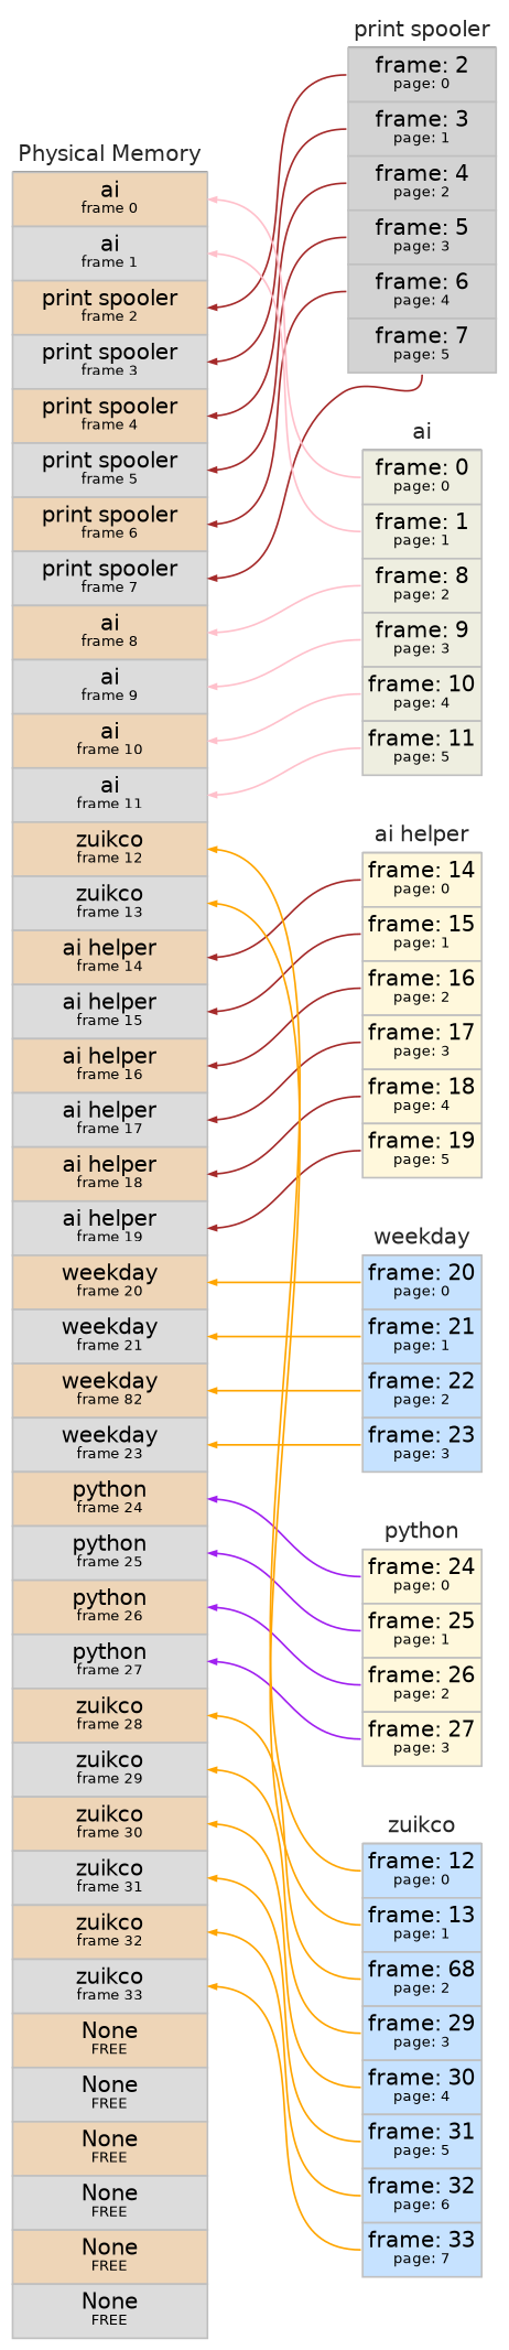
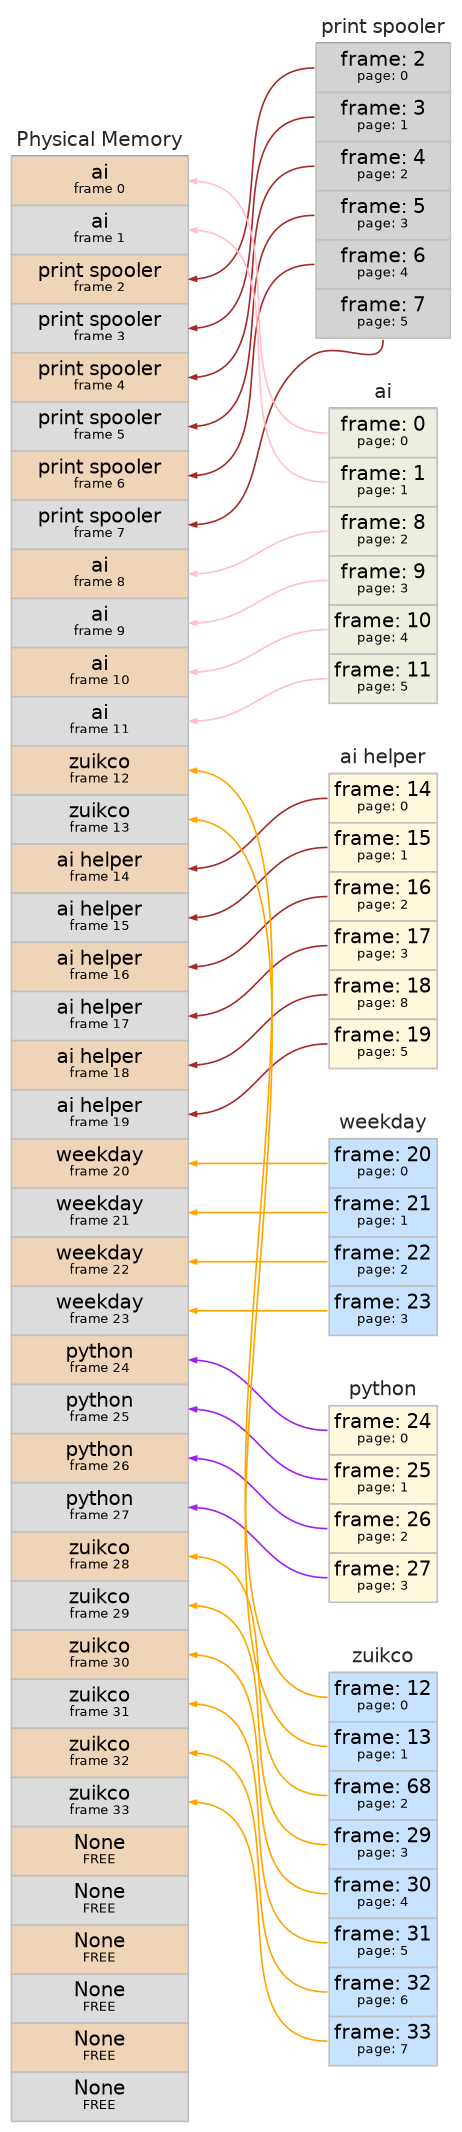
  digraph {
    fontname=x
    rankdir=RL
    ranksep=1.0
    node [fontname=Helvetica fontsize=10 margin="0.04 0.04" shape=none]
    edge [arrowsize=0.4 color=brown tailport=0]
-   n1 [height=0.2 label=<<table border="0.1" cellborder="1" cellspacing="0"><TR><TD sides="b"><font face="helvetica" color="grey15" point-size="12">Physical Memory</font></TD></TR><tr><td align="text" color="grey" bgcolor="bisque2" height="30" width="60" port="0"><font point-size="12">ai</font><br></br><font point-size="8">frame 0</font></td></tr><tr><td align="text" color="grey" bgcolor="gainsboro" height="30" width="60" port="1"><font point-size="12">ai</font><br></br><font point-size="8">frame 1</font></td></tr><tr><td align="text" color="grey" bgcolor="bisque2" height="30" width="60" port="2"><font point-size="12">print spooler</font><br></br><font point-size="8">frame 2</font></td></tr><tr><td align="text" color="grey" bgcolor="gainsboro" height="30" width="60" port="3"><font point-size="12">print spooler</font><br></br><font point-size="8">frame 3</font></td></tr><tr><td align="text" color="grey" bgcolor="bisque2" height="30" width="60" port="4"><font point-size="12">print spooler</font><br></br><font point-size="8">frame 4</font></td></tr><tr><td align="text" color="grey" bgcolor="gainsboro" height="30" width="60" port="5"><font point-size="12">print spooler</font><br></br><font point-size="8">frame 5</font></td></tr><tr><td align="text" color="grey" bgcolor="bisque2" height="30" width="60" port="6"><font point-size="12">print spooler</font><br></br><font point-size="8">frame 6</font></td></tr><tr><td align="text" color="grey" bgcolor="gainsboro" height="30" width="60" port="7"><font point-size="12">print spooler</font><br></br><font point-size="8">frame 7</font></td></tr><tr><td align="text" color="grey" bgcolor="bisque2" height="30" width="60" port="8"><font point-size="12">ai</font><br></br><font point-size="8">frame 8</font></td></tr><tr><td align="text" color="grey" bgcolor="gainsboro" height="30" width="60" port="9"><font point-size="12">ai</font><br></br><font point-size="8">frame 9</font></td></tr><tr><td align="text" color="grey" bgcolor="bisque2" height="30" width="60" port="10"><font point-size="12">ai</font><br></br><font point-size="8">frame 10</font></td></tr><tr><td align="text" color="grey" bgcolor="gainsboro" height="30" width="60" port="11"><font point-size="12">ai</font><br></br><font point-size="8">frame 11</font></td></tr><tr><td align="text" color="grey" bgcolor="bisque2" height="30" width="60" port="12"><font point-size="12">zuikco</font><br></br><font point-size="8">frame 12</font></td></tr><tr><td align="text" color="grey" bgcolor="gainsboro" height="30" width="60" port="13"><font point-size="12">zuikco</font><br></br><font point-size="8">frame 13</font></td></tr><tr><td align="text" color="grey" bgcolor="bisque2" height="30" width="60" port="14"><font point-size="12">ai helper</font><br></br><font point-size="8">frame 14</font></td></tr><tr><td align="text" color="grey" bgcolor="gainsboro" height="30" width="60" port="15"><font point-size="12">ai helper</font><br></br><font point-size="8">frame 15</font></td></tr><tr><td align="text" color="grey" bgcolor="bisque2" height="30" width="60" port="16"><font point-size="12">ai helper</font><br></br><font point-size="8">frame 16</font></td></tr><tr><td align="text" color="grey" bgcolor="gainsboro" height="30" width="60" port="17"><font point-size="12">ai helper</font><br></br><font point-size="8">frame 17</font></td></tr><tr><td align="text" color="grey" bgcolor="bisque2" height="30" width="60" port="18"><font point-size="12">ai helper</font><br></br><font point-size="8">frame 18</font></td></tr><tr><td align="text" color="grey" bgcolor="gainsboro" height="30" width="60" port="19"><font point-size="12">ai helper</font><br></br><font point-size="8">frame 19</font></td></tr><tr><td align="text" color="grey" bgcolor="bisque2" height="30" width="60" port="20"><font point-size="12">weekday</font><br></br><font point-size="8">frame 20</font></td></tr><tr><td align="text" color="grey" bgcolor="gainsboro" height="30" width="60" port="21"><font point-size="12">weekday</font><br></br><font point-size="8">frame 21</font></td></tr><tr><td align="text" color="grey" bgcolor="bisque2" height="30" width="60" port="22"><font point-size="12">weekday</font><br></br><font point-size="8">frame 82</font></td></tr><tr><td align="text" color="grey" bgcolor="gainsboro" height="30" width="60" port="23"><font point-size="12">weekday</font><br></br><font point-size="8">frame 23</font></td></tr><tr><td align="text" color="grey" bgcolor="bisque2" height="30" width="60" port="24"><font point-size="12">python</font><br></br><font point-size="8">frame 24</font></td></tr><tr><td align="text" color="grey" bgcolor="gainsboro" height="30" width="60" port="25"><font point-size="12">python</font><br></br><font point-size="8">frame 25</font></td></tr><tr><td align="text" color="grey" bgcolor="bisque2" height="30" width="60" port="26"><font point-size="12">python</font><br></br><font point-size="8">frame 26</font></td></tr><tr><td align="text" color="grey" bgcolor="gainsboro" height="30" width="60" port="27"><font point-size="12">python</font><br></br><font point-size="8">frame 27</font></td></tr><tr><td align="text" color="grey" bgcolor="bisque2" height="30" width="60" port="28"><font point-size="12">zuikco</font><br></br><font point-size="8">frame 28</font></td></tr><tr><td align="text" color="grey" bgcolor="gainsboro" height="30" width="60" port="29"><font point-size="12">zuikco</font><br></br><font point-size="8">frame 29</font></td></tr><tr><td align="text" color="grey" bgcolor="bisque2" height="30" width="60" port="30"><font point-size="12">zuikco</font><br></br><font point-size="8">frame 30</font></td></tr><tr><td align="text" color="grey" bgcolor="gainsboro" height="30" width="60" port="31"><font point-size="12">zuikco</font><br></br><font point-size="8">frame 31</font></td></tr><tr><td align="text" color="grey" bgcolor="bisque2" height="30" width="60" port="32"><font point-size="12">zuikco</font><br></br><font point-size="8">frame 32</font></td></tr><tr><td align="text" color="grey" bgcolor="gainsboro" height="30" width="60" port="33"><font point-size="12">zuikco</font><br></br><font point-size="8">frame 33</font></td></tr><tr><td align="text" color="grey" bgcolor="bisque2" height="30" width="60" port="34"><font point-size="12">None</font><br></br><font point-size="8">FREE</font></td></tr><tr><td align="text" color="grey" bgcolor="gainsboro" height="30" width="60" port="35"><font point-size="12">None</font><br></br><font point-size="8">FREE</font></td></tr><tr><td align="text" color="grey" bgcolor="bisque2" height="30" width="60" port="36"><font point-size="12">None</font><br></br><font point-size="8">FREE</font></td></tr><tr><td align="text" color="grey" bgcolor="gainsboro" height="30" width="60" port="37"><font point-size="12">None</font><br></br><font point-size="8">FREE</font></td></tr><tr><td align="text" color="grey" bgcolor="bisque2" height="30" width="60" port="38"><font point-size="12">None</font><br></br><font point-size="8">FREE</font></td></tr><tr><td align="text" color="grey" bgcolor="gainsboro" height="30" width="60" port="39"><font point-size="12">None</font><br></br><font point-size="8">FREE</font></td></tr></table>> width=0.4]
+   n1 [height=0.2 label=<<table border="0.1" cellborder="1" cellspacing="0"><TR><TD sides="b"><font face="helvetica" color="grey15" point-size="12">Physical Memory</font></TD></TR><tr><td align="text" color="grey" bgcolor="bisque2" height="30" width="60" port="0"><font point-size="12">ai</font><br></br><font point-size="8">frame 0</font></td></tr><tr><td align="text" color="grey" bgcolor="gainsboro" height="30" width="60" port="1"><font point-size="12">ai</font><br></br><font point-size="8">frame 1</font></td></tr><tr><td align="text" color="grey" bgcolor="bisque2" height="30" width="60" port="2"><font point-size="12">print spooler</font><br></br><font point-size="8">frame 2</font></td></tr><tr><td align="text" color="grey" bgcolor="gainsboro" height="30" width="60" port="3"><font point-size="12">print spooler</font><br></br><font point-size="8">frame 3</font></td></tr><tr><td align="text" color="grey" bgcolor="bisque2" height="30" width="60" port="4"><font point-size="12">print spooler</font><br></br><font point-size="8">frame 4</font></td></tr><tr><td align="text" color="grey" bgcolor="gainsboro" height="30" width="60" port="5"><font point-size="12">print spooler</font><br></br><font point-size="8">frame 5</font></td></tr><tr><td align="text" color="grey" bgcolor="bisque2" height="30" width="60" port="6"><font point-size="12">print spooler</font><br></br><font point-size="8">frame 6</font></td></tr><tr><td align="text" color="grey" bgcolor="gainsboro" height="30" width="60" port="7"><font point-size="12">print spooler</font><br></br><font point-size="8">frame 7</font></td></tr><tr><td align="text" color="grey" bgcolor="bisque2" height="30" width="60" port="8"><font point-size="12">ai</font><br></br><font point-size="8">frame 8</font></td></tr><tr><td align="text" color="grey" bgcolor="gainsboro" height="30" width="60" port="9"><font point-size="12">ai</font><br></br><font point-size="8">frame 9</font></td></tr><tr><td align="text" color="grey" bgcolor="bisque2" height="30" width="60" port="10"><font point-size="12">ai</font><br></br><font point-size="8">frame 10</font></td></tr><tr><td align="text" color="grey" bgcolor="gainsboro" height="30" width="60" port="11"><font point-size="12">ai</font><br></br><font point-size="8">frame 11</font></td></tr><tr><td align="text" color="grey" bgcolor="bisque2" height="30" width="60" port="12"><font point-size="12">zuikco</font><br></br><font point-size="8">frame 12</font></td></tr><tr><td align="text" color="grey" bgcolor="gainsboro" height="30" width="60" port="13"><font point-size="12">zuikco</font><br></br><font point-size="8">frame 13</font></td></tr><tr><td align="text" color="grey" bgcolor="bisque2" height="30" width="60" port="14"><font point-size="12">ai helper</font><br></br><font point-size="8">frame 14</font></td></tr><tr><td align="text" color="grey" bgcolor="gainsboro" height="30" width="60" port="15"><font point-size="12">ai helper</font><br></br><font point-size="8">frame 15</font></td></tr><tr><td align="text" color="grey" bgcolor="bisque2" height="30" width="60" port="16"><font point-size="12">ai helper</font><br></br><font point-size="8">frame 16</font></td></tr><tr><td align="text" color="grey" bgcolor="gainsboro" height="30" width="60" port="17"><font point-size="12">ai helper</font><br></br><font point-size="8">frame 17</font></td></tr><tr><td align="text" color="grey" bgcolor="bisque2" height="30" width="60" port="18"><font point-size="12">ai helper</font><br></br><font point-size="8">frame 18</font></td></tr><tr><td align="text" color="grey" bgcolor="gainsboro" height="30" width="60" port="19"><font point-size="12">ai helper</font><br></br><font point-size="8">frame 19</font></td></tr><tr><td align="text" color="grey" bgcolor="bisque2" height="30" width="60" port="20"><font point-size="12">weekday</font><br></br><font point-size="8">frame 20</font></td></tr><tr><td align="text" color="grey" bgcolor="gainsboro" height="30" width="60" port="21"><font point-size="12">weekday</font><br></br><font point-size="8">frame 21</font></td></tr><tr><td align="text" color="grey" bgcolor="bisque2" height="30" width="60" port="22"><font point-size="12">weekday</font><br></br><font point-size="8">frame 22</font></td></tr><tr><td align="text" color="grey" bgcolor="gainsboro" height="30" width="60" port="23"><font point-size="12">weekday</font><br></br><font point-size="8">frame 23</font></td></tr><tr><td align="text" color="grey" bgcolor="bisque2" height="30" width="60" port="24"><font point-size="12">python</font><br></br><font point-size="8">frame 24</font></td></tr><tr><td align="text" color="grey" bgcolor="gainsboro" height="30" width="60" port="25"><font point-size="12">python</font><br></br><font point-size="8">frame 25</font></td></tr><tr><td align="text" color="grey" bgcolor="bisque2" height="30" width="60" port="26"><font point-size="12">python</font><br></br><font point-size="8">frame 26</font></td></tr><tr><td align="text" color="grey" bgcolor="gainsboro" height="30" width="60" port="27"><font point-size="12">python</font><br></br><font point-size="8">frame 27</font></td></tr><tr><td align="text" color="grey" bgcolor="bisque2" height="30" width="60" port="28"><font point-size="12">zuikco</font><br></br><font point-size="8">frame 28</font></td></tr><tr><td align="text" color="grey" bgcolor="gainsboro" height="30" width="60" port="29"><font point-size="12">zuikco</font><br></br><font point-size="8">frame 29</font></td></tr><tr><td align="text" color="grey" bgcolor="bisque2" height="30" width="60" port="30"><font point-size="12">zuikco</font><br></br><font point-size="8">frame 30</font></td></tr><tr><td align="text" color="grey" bgcolor="gainsboro" height="30" width="60" port="31"><font point-size="12">zuikco</font><br></br><font point-size="8">frame 31</font></td></tr><tr><td align="text" color="grey" bgcolor="bisque2" height="30" width="60" port="32"><font point-size="12">zuikco</font><br></br><font point-size="8">frame 32</font></td></tr><tr><td align="text" color="grey" bgcolor="gainsboro" height="30" width="60" port="33"><font point-size="12">zuikco</font><br></br><font point-size="8">frame 33</font></td></tr><tr><td align="text" color="grey" bgcolor="bisque2" height="30" width="60" port="34"><font point-size="12">None</font><br></br><font point-size="8">FREE</font></td></tr><tr><td align="text" color="grey" bgcolor="gainsboro" height="30" width="60" port="35"><font point-size="12">None</font><br></br><font point-size="8">FREE</font></td></tr><tr><td align="text" color="grey" bgcolor="bisque2" height="30" width="60" port="36"><font point-size="12">None</font><br></br><font point-size="8">FREE</font></td></tr><tr><td align="text" color="grey" bgcolor="gainsboro" height="30" width="60" port="37"><font point-size="12">None</font><br></br><font point-size="8">FREE</font></td></tr><tr><td align="text" color="grey" bgcolor="bisque2" height="30" width="60" port="38"><font point-size="12">None</font><br></br><font point-size="8">FREE</font></td></tr><tr><td align="text" color="grey" bgcolor="gainsboro" height="30" width="60" port="39"><font point-size="12">None</font><br></br><font point-size="8">FREE</font></td></tr></table>> width=0.4]
    n2 [height=0.2 label=<<table border="0.1" cellborder="1" cellspacing="0"><TR><TD sides="b"><font face="helvetica" color="grey15" point-size="12">print spooler</font></TD></TR><tr><td align="text" color="grey" bgcolor="lightgrey" height="30" width="60" port="0"><font point-size="12">frame: 2</font><br></br><font point-size="8">page: 0</font></td></tr><tr><td align="text" color="grey" bgcolor="lightgrey" height="30" width="60" port="1"><font point-size="12">frame: 3</font><br></br><font point-size="8">page: 1</font></td></tr><tr><td align="text" color="grey" bgcolor="lightgrey" height="30" width="60" port="2"><font point-size="12">frame: 4</font><br></br><font point-size="8">page: 2</font></td></tr><tr><td align="text" color="grey" bgcolor="lightgrey" height="30" width="60" port="3"><font point-size="12">frame: 5</font><br></br><font point-size="8">page: 3</font></td></tr><tr><td align="text" color="grey" bgcolor="lightgrey" height="30" width="60" port="4"><font point-size="12">frame: 6</font><br></br><font point-size="8">page: 4</font></td></tr><tr><td align="text" color="grey" bgcolor="lightgrey" height="30" width="60" port="5"><font point-size="12">frame: 7</font><br></br><font point-size="8">page: 5</font></td></tr></table>> width=0.4]
-   n3 [height=0.2 label=<<table border="0.1" cellborder="1" cellspacing="0"><TR><TD sides="b"><font face="helvetica" color="grey15" point-size="12">ai helper</font></TD></TR><tr><td align="text" color="grey" bgcolor="cornsilk" height="30" width="60" port="0"><font point-size="12">frame: 14</font><br></br><font point-size="8">page: 0</font></td></tr><tr><td align="text" color="grey" bgcolor="cornsilk" height="30" width="60" port="1"><font point-size="12">frame: 15</font><br></br><font point-size="8">page: 1</font></td></tr><tr><td align="text" color="grey" bgcolor="cornsilk" height="30" width="60" port="2"><font point-size="12">frame: 16</font><br></br><font point-size="8">page: 2</font></td></tr><tr><td align="text" color="grey" bgcolor="cornsilk" height="30" width="60" port="3"><font point-size="12">frame: 17</font><br></br><font point-size="8">page: 3</font></td></tr><tr><td align="text" color="grey" bgcolor="cornsilk" height="30" width="60" port="4"><font point-size="12">frame: 18</font><br></br><font point-size="8">page: 4</font></td></tr><tr><td align="text" color="grey" bgcolor="cornsilk" height="30" width="60" port="5"><font point-size="12">frame: 19</font><br></br><font point-size="8">page: 5</font></td></tr></table>> width=0.4]
+   n3 [height=0.2 label=<<table border="0.1" cellborder="1" cellspacing="0"><TR><TD sides="b"><font face="helvetica" color="grey15" point-size="12">ai helper</font></TD></TR><tr><td align="text" color="grey" bgcolor="cornsilk" height="30" width="60" port="0"><font point-size="12">frame: 14</font><br></br><font point-size="8">page: 0</font></td></tr><tr><td align="text" color="grey" bgcolor="cornsilk" height="30" width="60" port="1"><font point-size="12">frame: 15</font><br></br><font point-size="8">page: 1</font></td></tr><tr><td align="text" color="grey" bgcolor="cornsilk" height="30" width="60" port="2"><font point-size="12">frame: 16</font><br></br><font point-size="8">page: 2</font></td></tr><tr><td align="text" color="grey" bgcolor="cornsilk" height="30" width="60" port="3"><font point-size="12">frame: 17</font><br></br><font point-size="8">page: 3</font></td></tr><tr><td align="text" color="grey" bgcolor="cornsilk" height="30" width="60" port="4"><font point-size="12">frame: 18</font><br></br><font point-size="8">page: 8</font></td></tr><tr><td align="text" color="grey" bgcolor="cornsilk" height="30" width="60" port="5"><font point-size="12">frame: 19</font><br></br><font point-size="8">page: 5</font></td></tr></table>> width=0.4]
    n4 [height=0.2 label=<<table border="0.1" cellborder="1" cellspacing="0"><TR><TD sides="b"><font face="helvetica" color="grey15" point-size="12">weekday</font></TD></TR><tr><td align="text" color="grey" bgcolor="slategray1" height="30" width="60" port="0"><font point-size="12">frame: 20</font><br></br><font point-size="8">page: 0</font></td></tr><tr><td align="text" color="grey" bgcolor="slategray1" height="30" width="60" port="1"><font point-size="12">frame: 21</font><br></br><font point-size="8">page: 1</font></td></tr><tr><td align="text" color="grey" bgcolor="slategray1" height="30" width="60" port="2"><font point-size="12">frame: 22</font><br></br><font point-size="8">page: 2</font></td></tr><tr><td align="text" color="grey" bgcolor="slategray1" height="30" width="60" port="3"><font point-size="12">frame: 23</font><br></br><font point-size="8">page: 3</font></td></tr></table>> width=0.4]
    n5 [height=0.2 label=<<table border="0.1" cellborder="1" cellspacing="0"><TR><TD sides="b"><font face="helvetica" color="grey15" point-size="12">python</font></TD></TR><tr><td align="text" color="grey" bgcolor="cornsilk" height="30" width="60" port="0"><font point-size="12">frame: 24</font><br></br><font point-size="8">page: 0</font></td></tr><tr><td align="text" color="grey" bgcolor="cornsilk" height="30" width="60" port="1"><font point-size="12">frame: 25</font><br></br><font point-size="8">page: 1</font></td></tr><tr><td align="text" color="grey" bgcolor="cornsilk" height="30" width="60" port="2"><font point-size="12">frame: 26</font><br></br><font point-size="8">page: 2</font></td></tr><tr><td align="text" color="grey" bgcolor="cornsilk" height="30" width="60" port="3"><font point-size="12">frame: 27</font><br></br><font point-size="8">page: 3</font></td></tr></table>> width=0.4]
    n6 [height=0.2 label=<<table border="0.1" cellborder="1" cellspacing="0"><TR><TD sides="b"><font face="helvetica" color="grey15" point-size="12">ai</font></TD></TR><tr><td align="text" color="grey" bgcolor="ivory2" height="30" width="60" port="0"><font point-size="12">frame: 0</font><br></br><font point-size="8">page: 0</font></td></tr><tr><td align="text" color="grey" bgcolor="ivory2" height="30" width="60" port="1"><font point-size="12">frame: 1</font><br></br><font point-size="8">page: 1</font></td></tr><tr><td align="text" color="grey" bgcolor="ivory2" height="30" width="60" port="2"><font point-size="12">frame: 8</font><br></br><font point-size="8">page: 2</font></td></tr><tr><td align="text" color="grey" bgcolor="ivory2" height="30" width="60" port="3"><font point-size="12">frame: 9</font><br></br><font point-size="8">page: 3</font></td></tr><tr><td align="text" color="grey" bgcolor="ivory2" height="30" width="60" port="4"><font point-size="12">frame: 10</font><br></br><font point-size="8">page: 4</font></td></tr><tr><td align="text" color="grey" bgcolor="ivory2" height="30" width="60" port="5"><font point-size="12">frame: 11</font><br></br><font point-size="8">page: 5</font></td></tr></table>> width=0.4]
    n7 [height=0.2 label=<<table border="0.1" cellborder="1" cellspacing="0"><TR><TD sides="b"><font face="helvetica" color="grey15" point-size="12">zuikco</font></TD></TR><tr><td align="text" color="grey" bgcolor="slategray1" height="30" width="60" port="0"><font point-size="12">frame: 12</font><br></br><font point-size="8">page: 0</font></td></tr><tr><td align="text" color="grey" bgcolor="slategray1" height="30" width="60" port="1"><font point-size="12">frame: 13</font><br></br><font point-size="8">page: 1</font></td></tr><tr><td align="text" color="grey" bgcolor="slategray1" height="30" width="60" port="2"><font point-size="12">frame: 68</font><br></br><font point-size="8">page: 2</font></td></tr><tr><td align="text" color="grey" bgcolor="slategray1" height="30" width="60" port="3"><font point-size="12">frame: 29</font><br></br><font point-size="8">page: 3</font></td></tr><tr><td align="text" color="grey" bgcolor="slategray1" height="30" width="60" port="4"><font point-size="12">frame: 30</font><br></br><font point-size="8">page: 4</font></td></tr><tr><td align="text" color="grey" bgcolor="slategray1" height="30" width="60" port="5"><font point-size="12">frame: 31</font><br></br><font point-size="8">page: 5</font></td></tr><tr><td align="text" color="grey" bgcolor="slategray1" height="30" width="60" port="6"><font point-size="12">frame: 32</font><br></br><font point-size="8">page: 6</font></td></tr><tr><td align="text" color="grey" bgcolor="slategray1" height="30" width="60" port="7"><font point-size="12">frame: 33</font><br></br><font point-size="8">page: 7</font></td></tr></table>> width=0.4]
    subgraph sub_1 {
      rank=sink
      n1
    }
    subgraph sub_2 {
      rank=source
      n2
      n3
      n4
      n5
      n6
      n7
    }
    n2 -> n1 [headport=2]
    n2 -> n1 [headport=3 tailport=1]
    n2 -> n1 [headport=4 tailport=2]
    n2 -> n1 [headport=5 tailport=3]
    n2 -> n1 [headport=6 tailport=4]
    n2 -> n1 [headport=7 tailport=5]
    n3 -> n1 [headport=14]
    n3 -> n1 [headport=15 tailport=1]
    n3 -> n1 [headport=16 tailport=2]
    n3 -> n1 [headport=17 tailport=3]
    n3 -> n1 [headport=18 tailport=4]
    n3 -> n1 [headport=19 tailport=5]
    n4 -> n1 [color=orange headport=20]
    n4 -> n1 [color=orange headport=21 tailport=1]
    n4 -> n1 [color=orange headport=22 tailport=2]
    n4 -> n1 [color=orange headport=23 tailport=3]
    n5 -> n1 [color=purple headport=24]
    n5 -> n1 [color=purple headport=25 tailport=1]
    n5 -> n1 [color=purple headport=26 tailport=2]
    n5 -> n1 [color=purple headport=27 tailport=3]
    n6 -> n1 [color=pink headport=0]
    n6 -> n1 [color=pink headport=1 tailport=1]
    n6 -> n1 [color=pink headport=8 tailport=2]
    n6 -> n1 [color=pink headport=9 tailport=3]
    n6 -> n1 [color=pink headport=10 tailport=4]
    n6 -> n1 [color=pink headport=11 tailport=5]
    n7 -> n1 [color=orange headport=12]
    n7 -> n1 [color=orange headport=13 tailport=1]
    n7 -> n1 [color=orange headport=28 tailport=2]
    n7 -> n1 [color=orange headport=29 tailport=3]
    n7 -> n1 [color=orange headport=30 tailport=4]
    n7 -> n1 [color=orange headport=31 tailport=5]
    n7 -> n1 [color=orange headport=32 tailport=6]
    n7 -> n1 [color=orange headport=33 tailport=7]
  }
